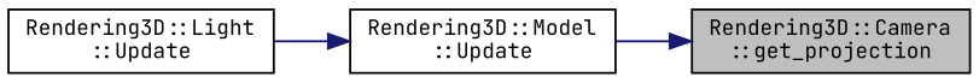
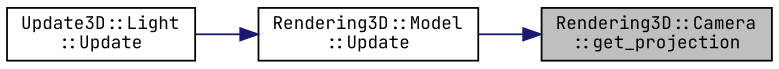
  digraph {
    fontname="JetBrains Mono"
    rankdir=RL
    node [color=black fillcolor=white fontname="JetBrains Mono" fontsize=10 shape=record style=filled]
    edge [color=midnightblue dir=back fontname="JetBrains Mono" fontsize=10 labelfontname=Helvetica labelfontsize=10 style=solid]
    n1 [fillcolor=grey75 fontcolor=black height=0.2 label="Rendering3D::Camera\l::get_projection" width=0.4]
    n2 [height=0.2 label="Rendering3D::Model\l::Update" width=0.4]
-   n3 [height=0.2 label="Rendering3D::Light\l::Update" width=0.4]
+   n3 [height=0.2 label="Update3D::Light\l::Update" width=0.4]
    n1 -> n2
    n2 -> n3
  }
